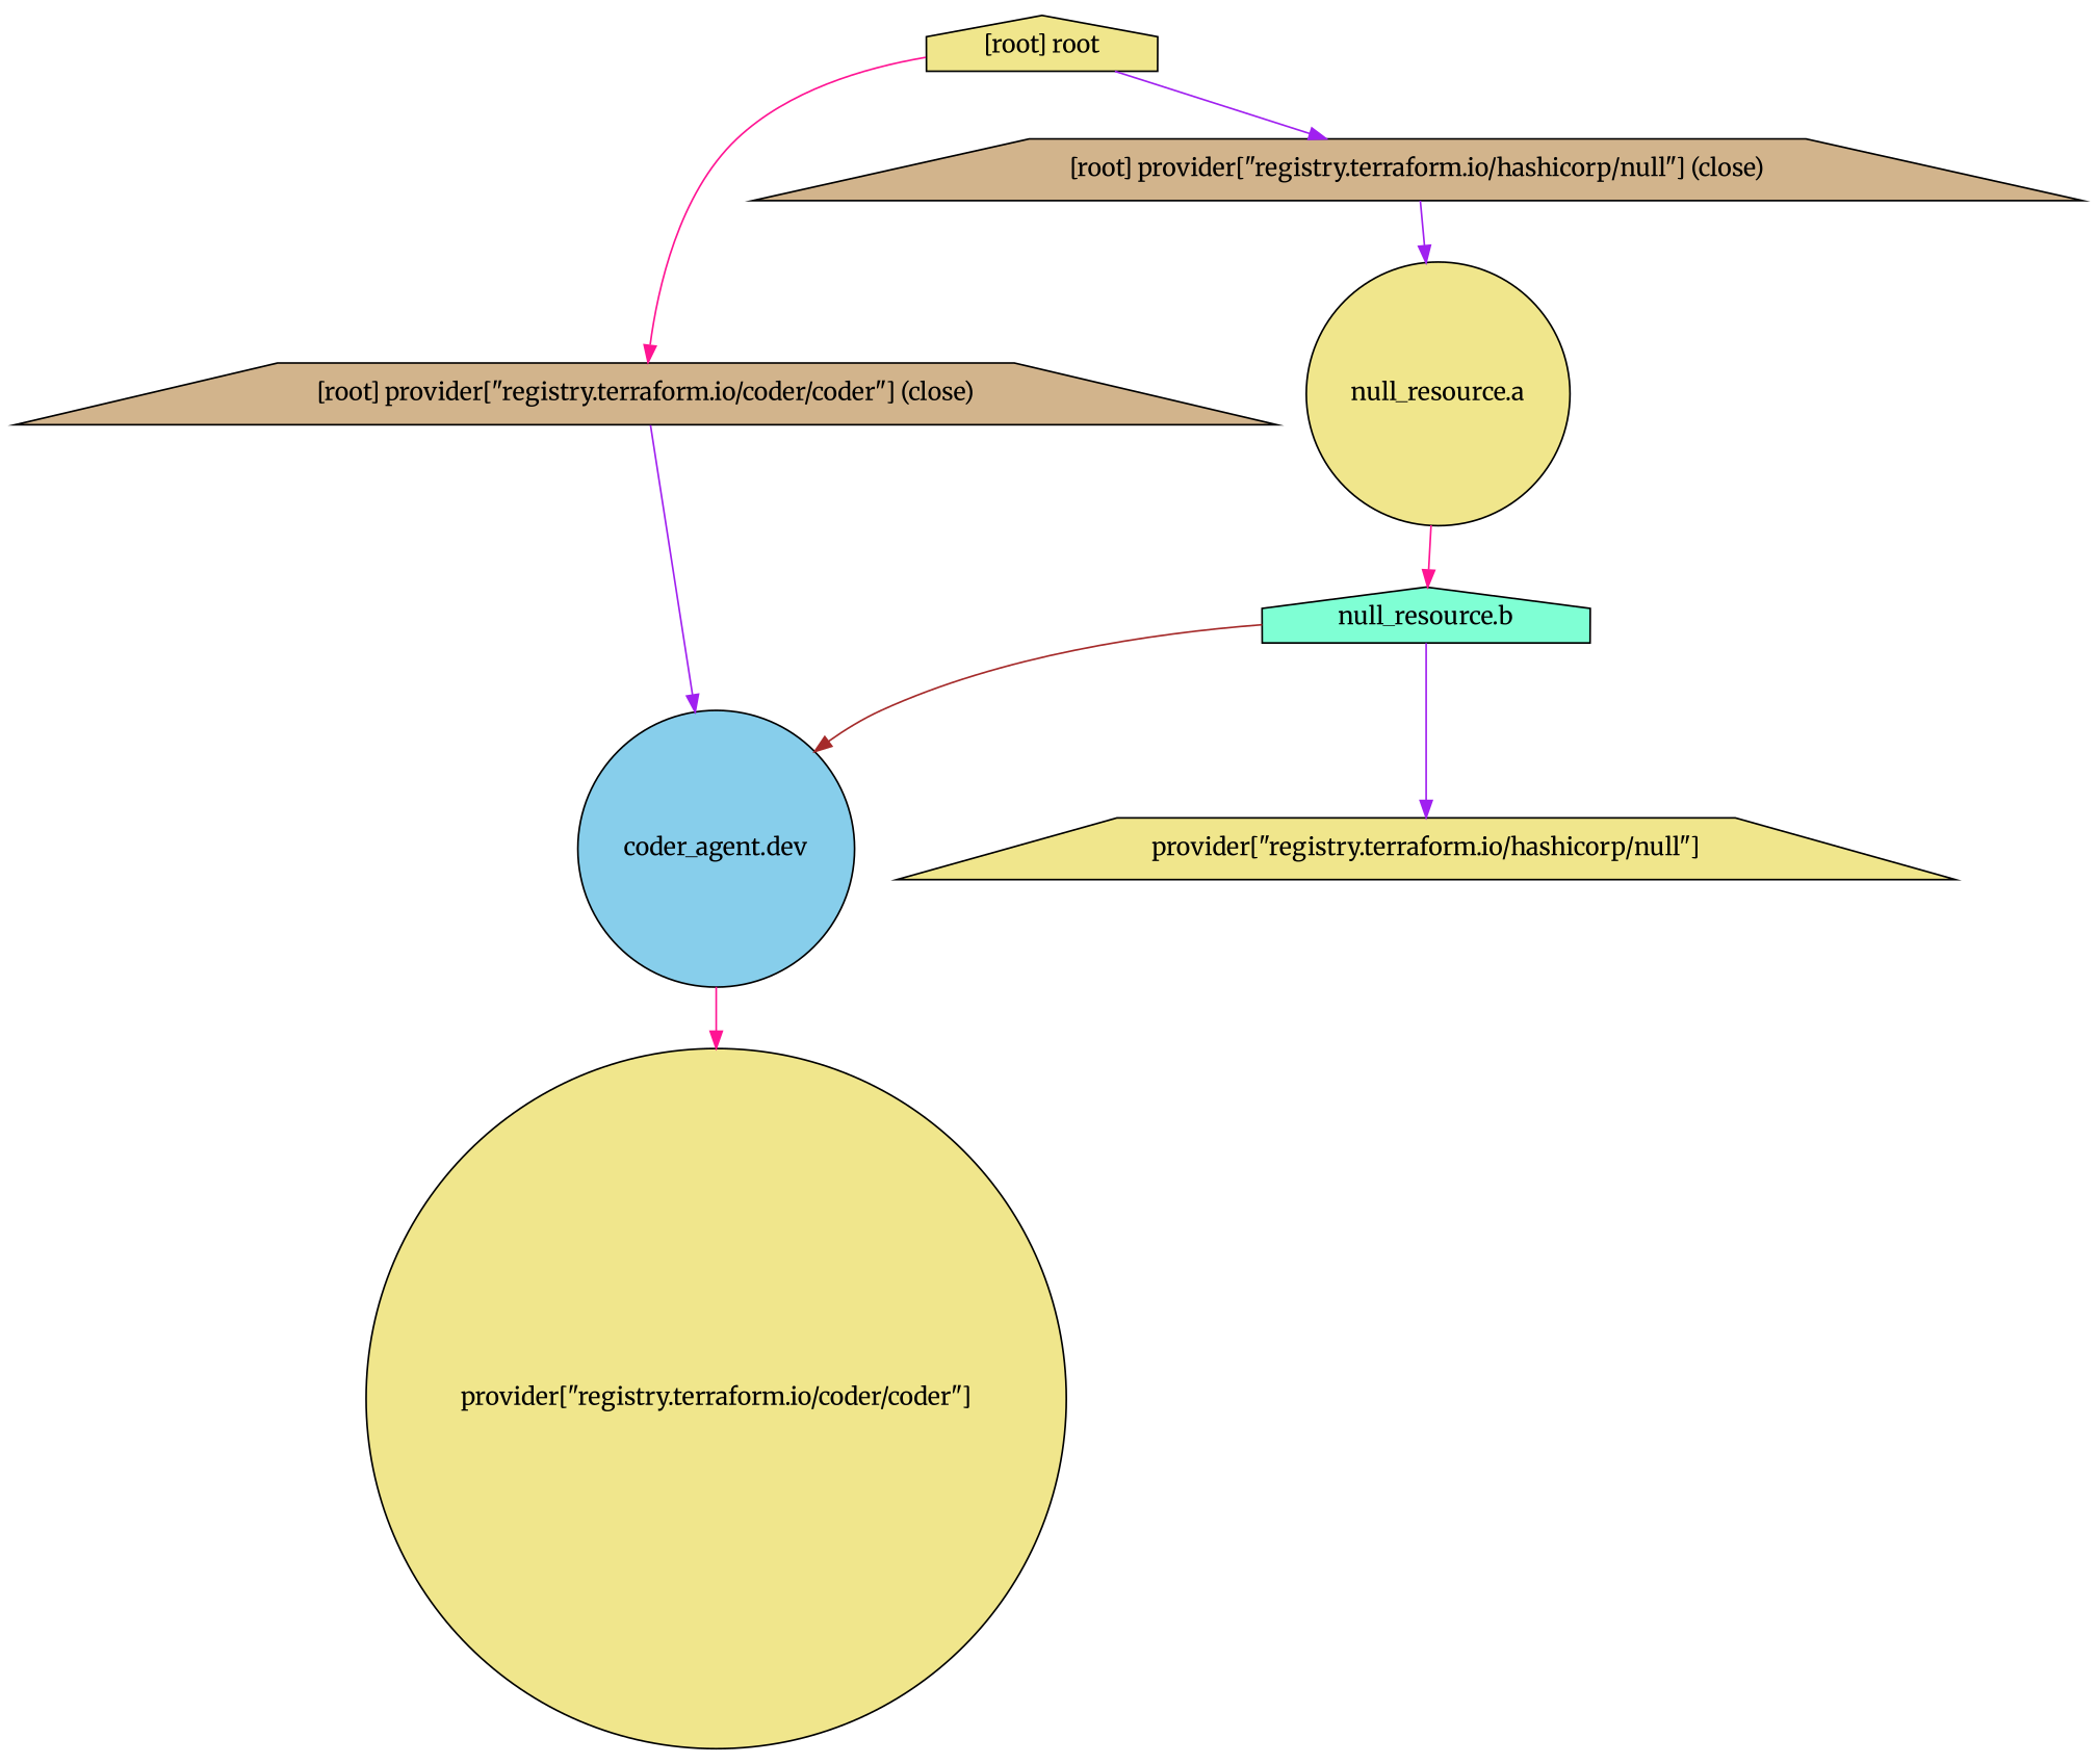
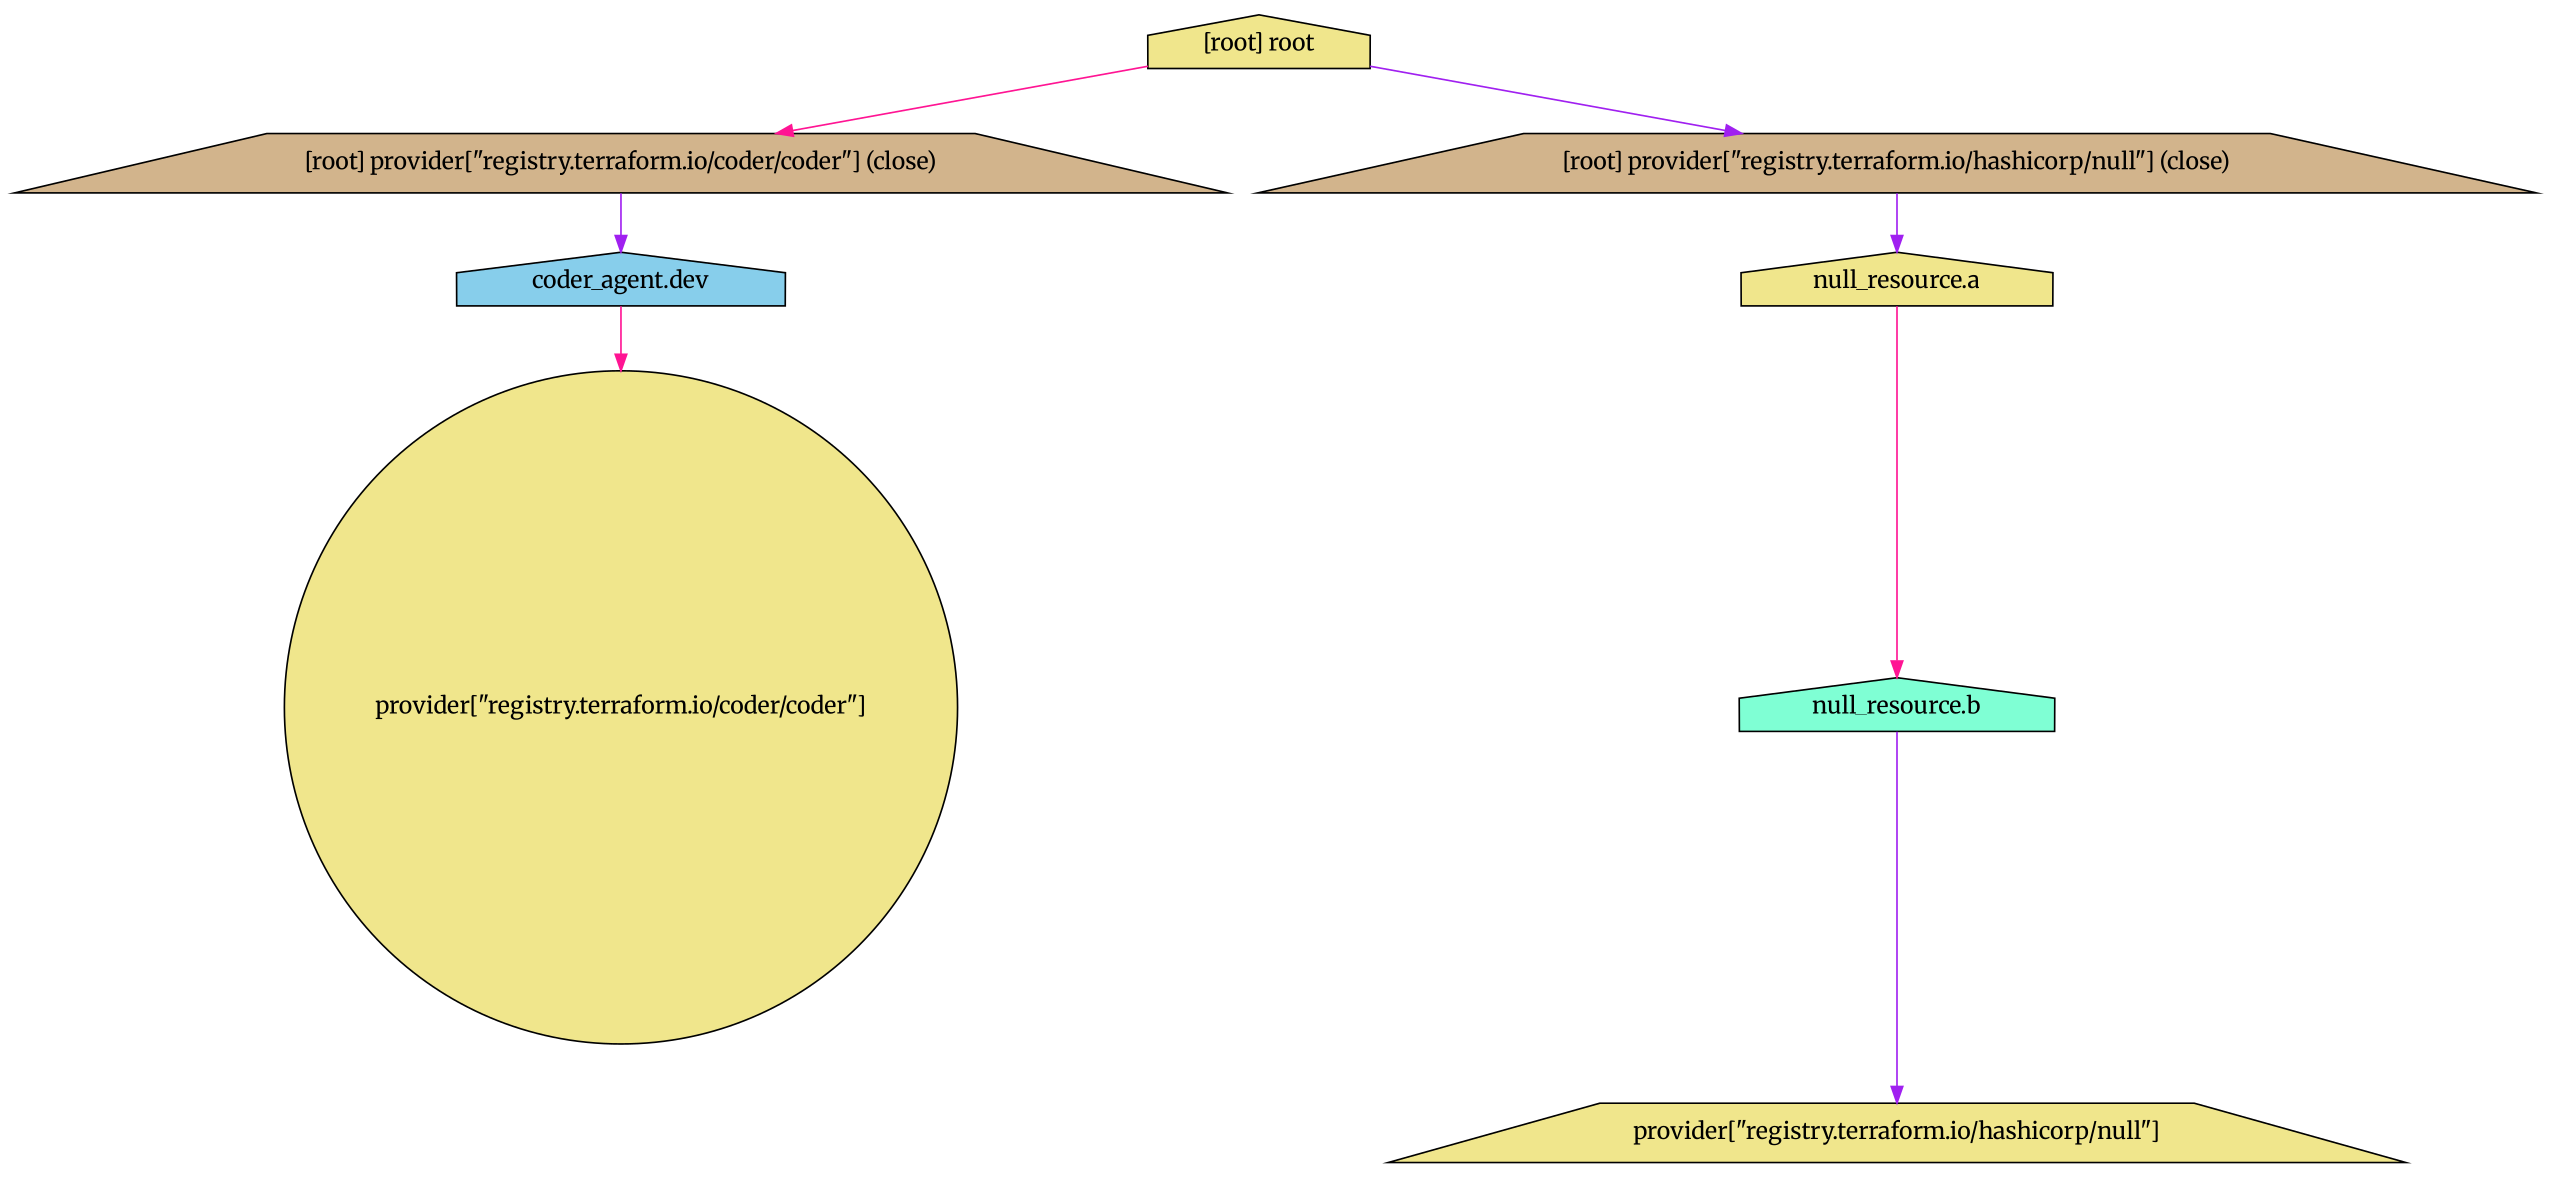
  digraph {
    compound=true
    fontname=Merriweather
    newrank=true
    node [fillcolor=khaki fontname=Merriweather shape=circle style=filled]
    edge [color=purple fontname=Merriweather]
-   n1 [fillcolor=skyblue label="coder_agent.dev"]
+   n1 [fillcolor=skyblue label="coder_agent.dev" shape=house]
    n2 [label="provider[\"registry.terraform.io/coder/coder\"]"]
-   n3 [label="null_resource.a"]
+   n3 [label="null_resource.a" shape=house]
    n4 [fillcolor=aquamarine label="null_resource.b" shape=house]
    n5 [label="provider[\"registry.terraform.io/hashicorp/null\"]" shape=trapezium]
    "[root] provider[\"registry.terraform.io/coder/coder\"] (close)" [fillcolor=tan shape=trapezium]
    "[root] provider[\"registry.terraform.io/hashicorp/null\"] (close)" [fillcolor=tan shape=trapezium]
    "[root] root" [shape=house]
    subgraph sub_1 {
      n1
      n2
      n3
      n4
      n5
      "[root] provider[\"registry.terraform.io/coder/coder\"] (close)"
      "[root] provider[\"registry.terraform.io/hashicorp/null\"] (close)"
      "[root] root"
    }
    n1 -> n2 [color=deeppink]
    n3 -> n4 [color=deeppink]
-   n4 -> n1 [color=brown]
    n4 -> n5
    "[root] provider[\"registry.terraform.io/coder/coder\"] (close)" -> n1
    "[root] provider[\"registry.terraform.io/hashicorp/null\"] (close)" -> n3
    "[root] root" -> "[root] provider[\"registry.terraform.io/coder/coder\"] (close)" [color=deeppink]
    "[root] root" -> "[root] provider[\"registry.terraform.io/hashicorp/null\"] (close)"
  }
